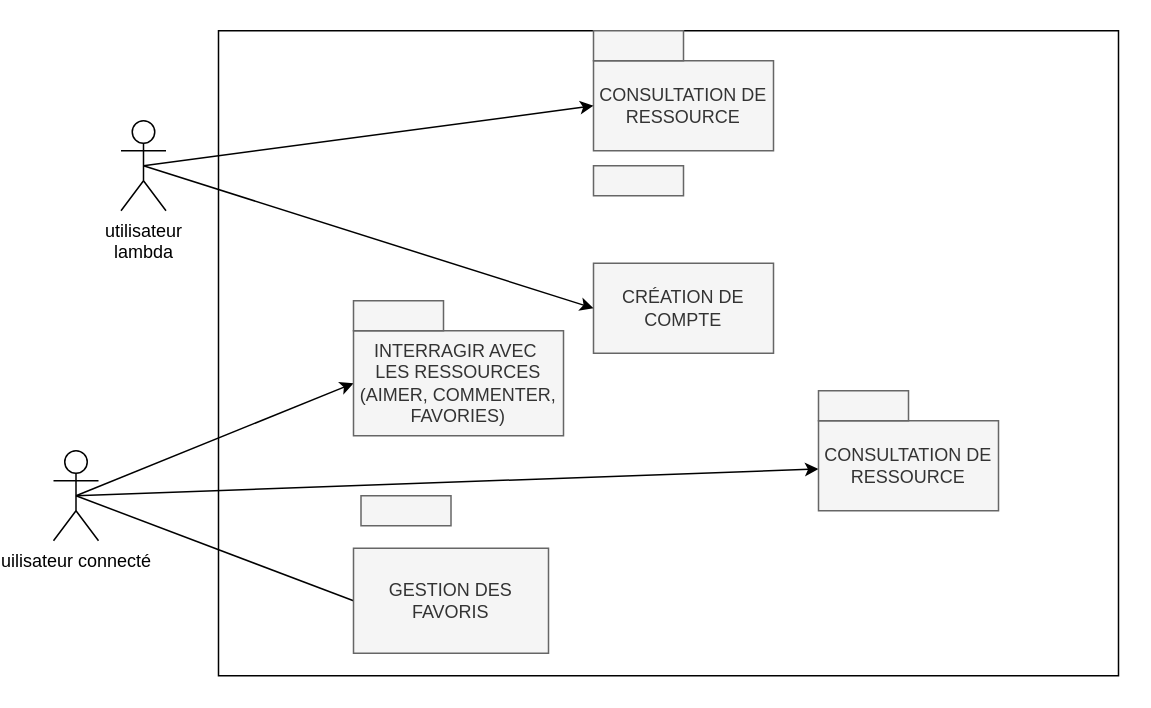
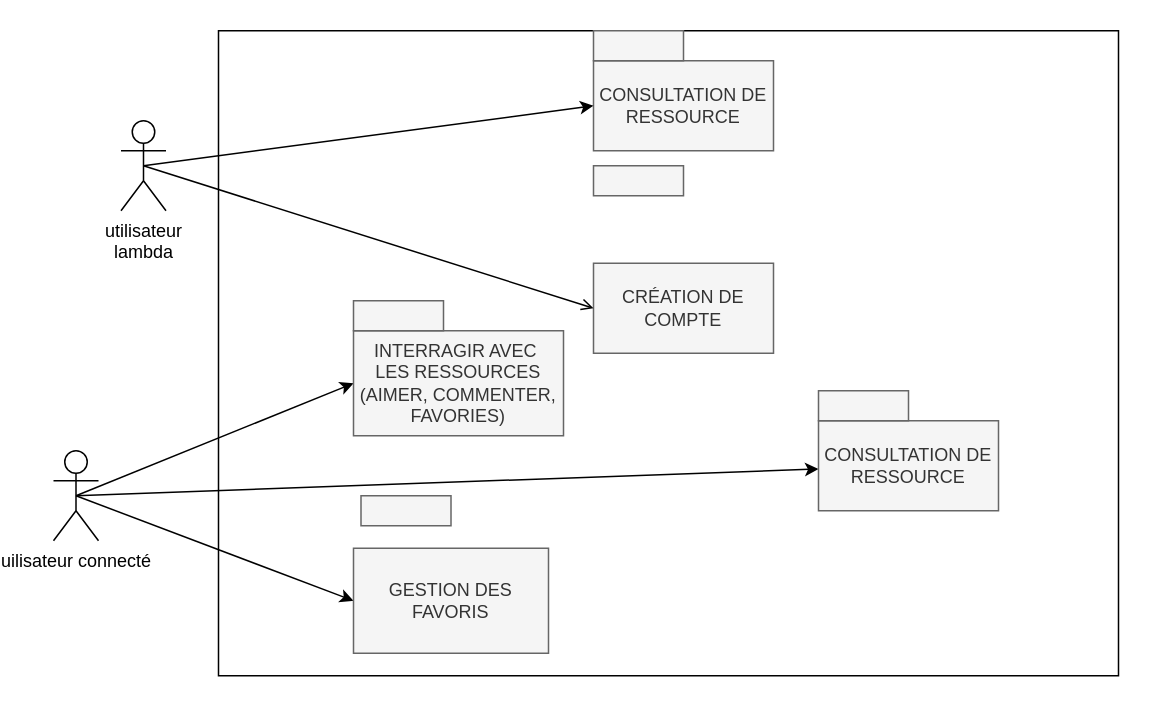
  <mxCell id="0" />
  <mxCell id="1" parent="0" />
  <mxCell id="2" value="utilisateur&lt;div&gt;lambda&lt;/div&gt;" style="shape=umlActor;verticalLabelPosition=bottom;verticalAlign=top;html=1;" vertex="1" parent="1"><mxGeometry x="65" y="80" width="30" height="60" as="geometry" /></mxCell>
  <mxCell id="3" value="" style="rounded=0;whiteSpace=wrap;html=1;shadow=0;" vertex="1" parent="1"><mxGeometry x="130" y="20" width="600" height="430" as="geometry" /></mxCell>
  <mxCell id="4" style="rounded=0;orthogonalLoop=1;jettySize=auto;html=1;exitX=0.5;exitY=0.5;exitDx=0;exitDy=0;exitPerimeter=0;" edge="1" parent="1" source="7" target="14"><mxGeometry relative="1" as="geometry" /></mxCell>
  <mxCell id="5" style="rounded=0;orthogonalLoop=1;jettySize=auto;html=1;exitX=0.5;exitY=0.5;exitDx=0;exitDy=0;exitPerimeter=0;entryX=0;entryY=0.5;entryDx=0;entryDy=0;" edge="1" parent="1" source="7" target="16"><mxGeometry relative="1" as="geometry" /></mxCell>
- <mxCell id="6" style="rounded=0;orthogonalLoop=1;jettySize=auto;html=1;exitX=0.5;exitY=0.5;exitDx=0;exitDy=0;exitPerimeter=0;entryX=0;entryY=0.5;entryDx=0;entryDy=0;endArrow=none;" edge="1" parent="1" source="7" target="18"><mxGeometry relative="1" as="geometry" /></mxCell>
+ <mxCell id="6" style="rounded=0;orthogonalLoop=1;jettySize=auto;html=1;exitX=0.5;exitY=0.5;exitDx=0;exitDy=0;exitPerimeter=0;entryX=0;entryY=0.5;entryDx=0;entryDy=0;" edge="1" parent="1" source="7" target="18"><mxGeometry relative="1" as="geometry" /></mxCell>
  <mxCell id="7" value="uilisateur connecté" style="shape=umlActor;verticalLabelPosition=bottom;verticalAlign=top;html=1;" vertex="1" parent="1"><mxGeometry x="20" y="300" width="30" height="60" as="geometry" /></mxCell>
  <mxCell id="8" value="CONSULTATION DE RESSOURCE" style="rounded=0;whiteSpace=wrap;html=1;fillColor=#f5f5f5;fontColor=#333333;strokeColor=#666666;" vertex="1" parent="1"><mxGeometry x="380" y="40" width="120" height="60" as="geometry" /></mxCell>
  <mxCell id="9" value="" style="rounded=0;whiteSpace=wrap;html=1;fillColor=#f5f5f5;fontColor=#333333;strokeColor=#666666;" vertex="1" parent="1"><mxGeometry x="380" y="20" width="60" height="20" as="geometry" /></mxCell>
  <mxCell id="10" style="rounded=0;orthogonalLoop=1;jettySize=auto;html=1;exitX=0.5;exitY=0.5;exitDx=0;exitDy=0;exitPerimeter=0;entryX=0;entryY=0.5;entryDx=0;entryDy=0;" edge="1" parent="1" source="2" target="8"><mxGeometry relative="1" as="geometry" /></mxCell>
  <mxCell id="11" value="CRÉATION DE COMPTE" style="rounded=0;whiteSpace=wrap;html=1;fillColor=#f5f5f5;fontColor=#333333;strokeColor=#666666;" vertex="1" parent="1"><mxGeometry x="380" y="175" width="120" height="60" as="geometry" /></mxCell>
- <mxCell id="12" style="rounded=0;orthogonalLoop=1;jettySize=auto;html=1;exitX=0.5;exitY=0.5;exitDx=0;exitDy=0;exitPerimeter=0;entryX=0;entryY=0.5;entryDx=0;entryDy=0;" edge="1" parent="1" source="2" target="11"><mxGeometry relative="1" as="geometry" /></mxCell>
+ <mxCell id="12" style="rounded=0;orthogonalLoop=1;jettySize=auto;html=1;exitX=0.5;exitY=0.5;exitDx=0;exitDy=0;exitPerimeter=0;entryX=0;entryY=0.5;entryDx=0;entryDy=0;endArrow=open;" edge="1" parent="1" source="2" target="11"><mxGeometry relative="1" as="geometry" /></mxCell>
  <mxCell id="13" value="" style="rounded=0;whiteSpace=wrap;html=1;fillColor=#f5f5f5;fontColor=#333333;strokeColor=#666666;" vertex="1" parent="1"><mxGeometry x="380" y="110" width="60" height="20" as="geometry" /></mxCell>
  <mxCell id="14" value="CONSULTATION DE RESSOURCE" style="rounded=0;whiteSpace=wrap;html=1;fillColor=#f5f5f5;fontColor=#333333;strokeColor=#666666;" vertex="1" parent="1"><mxGeometry x="530" y="280" width="120" height="60" as="geometry" /></mxCell>
  <mxCell id="15" value="" style="rounded=0;whiteSpace=wrap;html=1;fillColor=#f5f5f5;fontColor=#333333;strokeColor=#666666;" vertex="1" parent="1"><mxGeometry x="530" y="260" width="60" height="20" as="geometry" /></mxCell>
  <mxCell id="16" value="INTERRAGIR AVEC&amp;nbsp;&lt;div&gt;LES RESSOURCES&lt;/div&gt;&lt;div&gt;(AIMER, COMMENTER, FAVORIES)&lt;/div&gt;" style="rounded=0;whiteSpace=wrap;html=1;fillColor=#f5f5f5;fontColor=#333333;strokeColor=#666666;" vertex="1" parent="1"><mxGeometry x="220" y="220" width="140" height="70" as="geometry" /></mxCell>
  <mxCell id="17" value="" style="rounded=0;whiteSpace=wrap;html=1;fillColor=#f5f5f5;fontColor=#333333;strokeColor=#666666;" vertex="1" parent="1"><mxGeometry x="220" y="200" width="60" height="20" as="geometry" /></mxCell>
  <mxCell id="18" value="GESTION DES FAVORIS" style="rounded=0;whiteSpace=wrap;html=1;fillColor=#f5f5f5;fontColor=#333333;strokeColor=#666666;" vertex="1" parent="1"><mxGeometry x="220" y="365" width="130" height="70" as="geometry" /></mxCell>
  <mxCell id="19" value="" style="rounded=0;whiteSpace=wrap;html=1;fillColor=#f5f5f5;fontColor=#333333;strokeColor=#666666;" vertex="1" parent="1"><mxGeometry x="225" y="330" width="60" height="20" as="geometry" /></mxCell>
